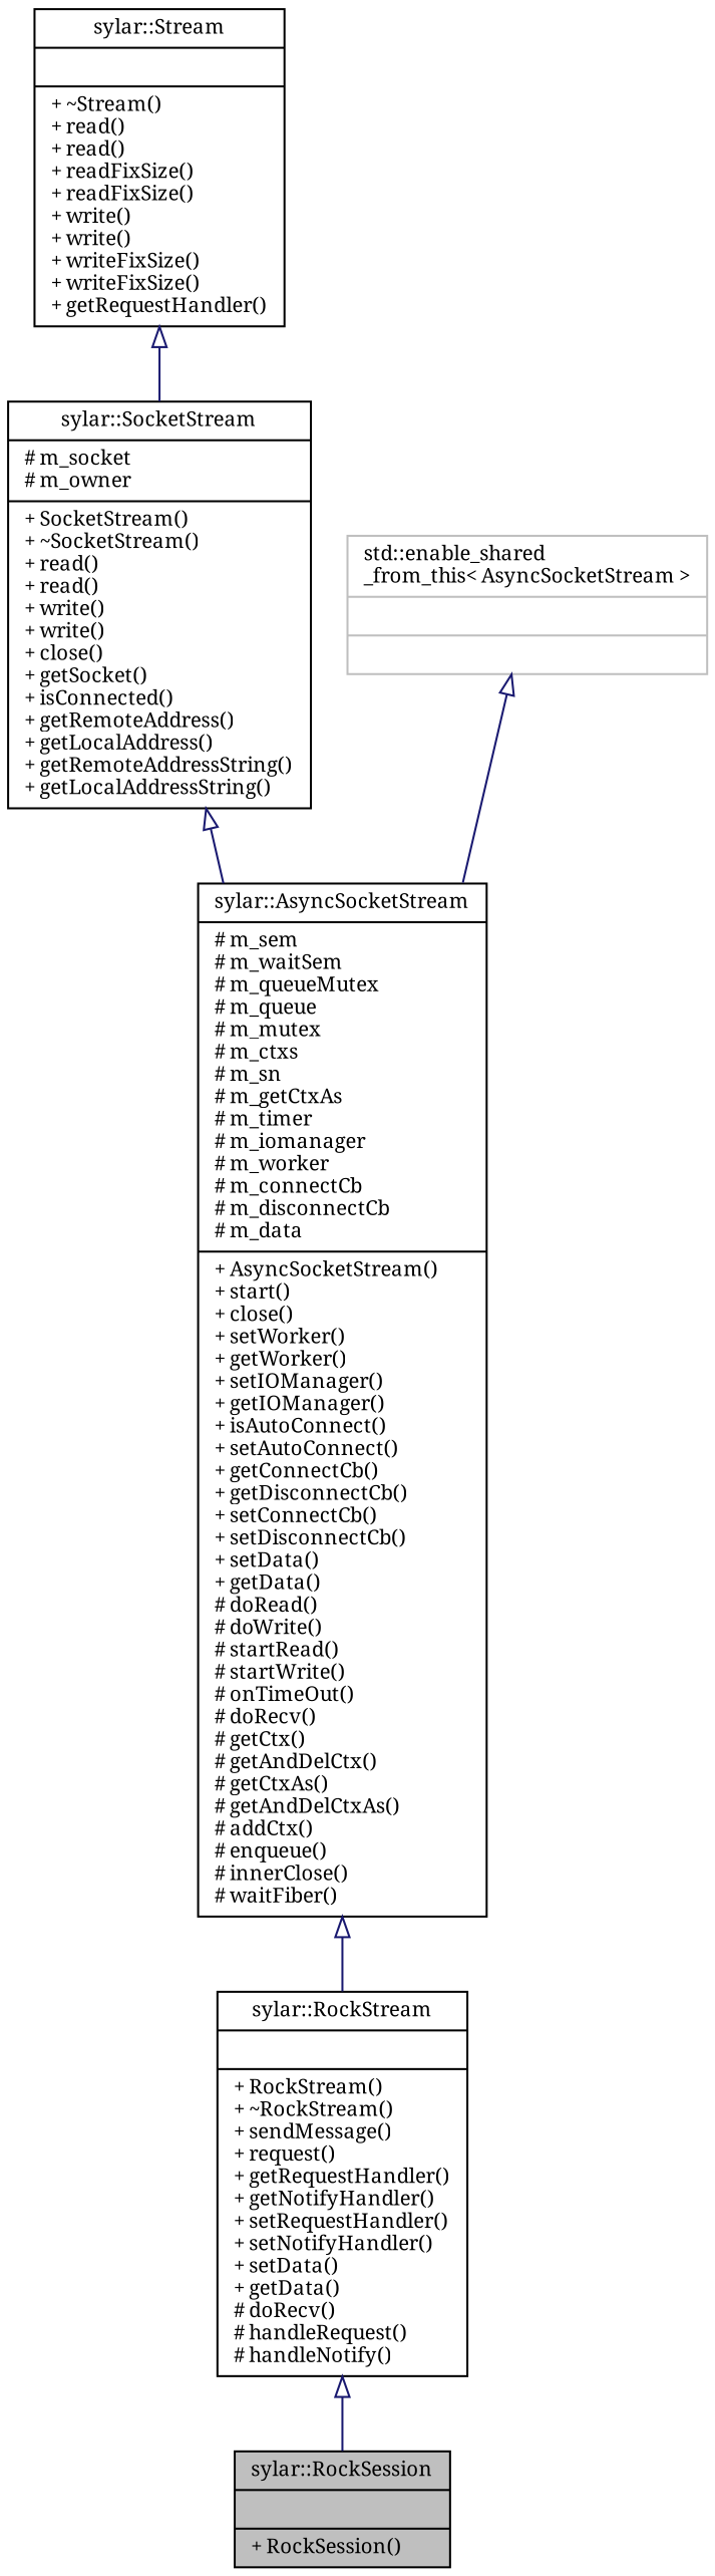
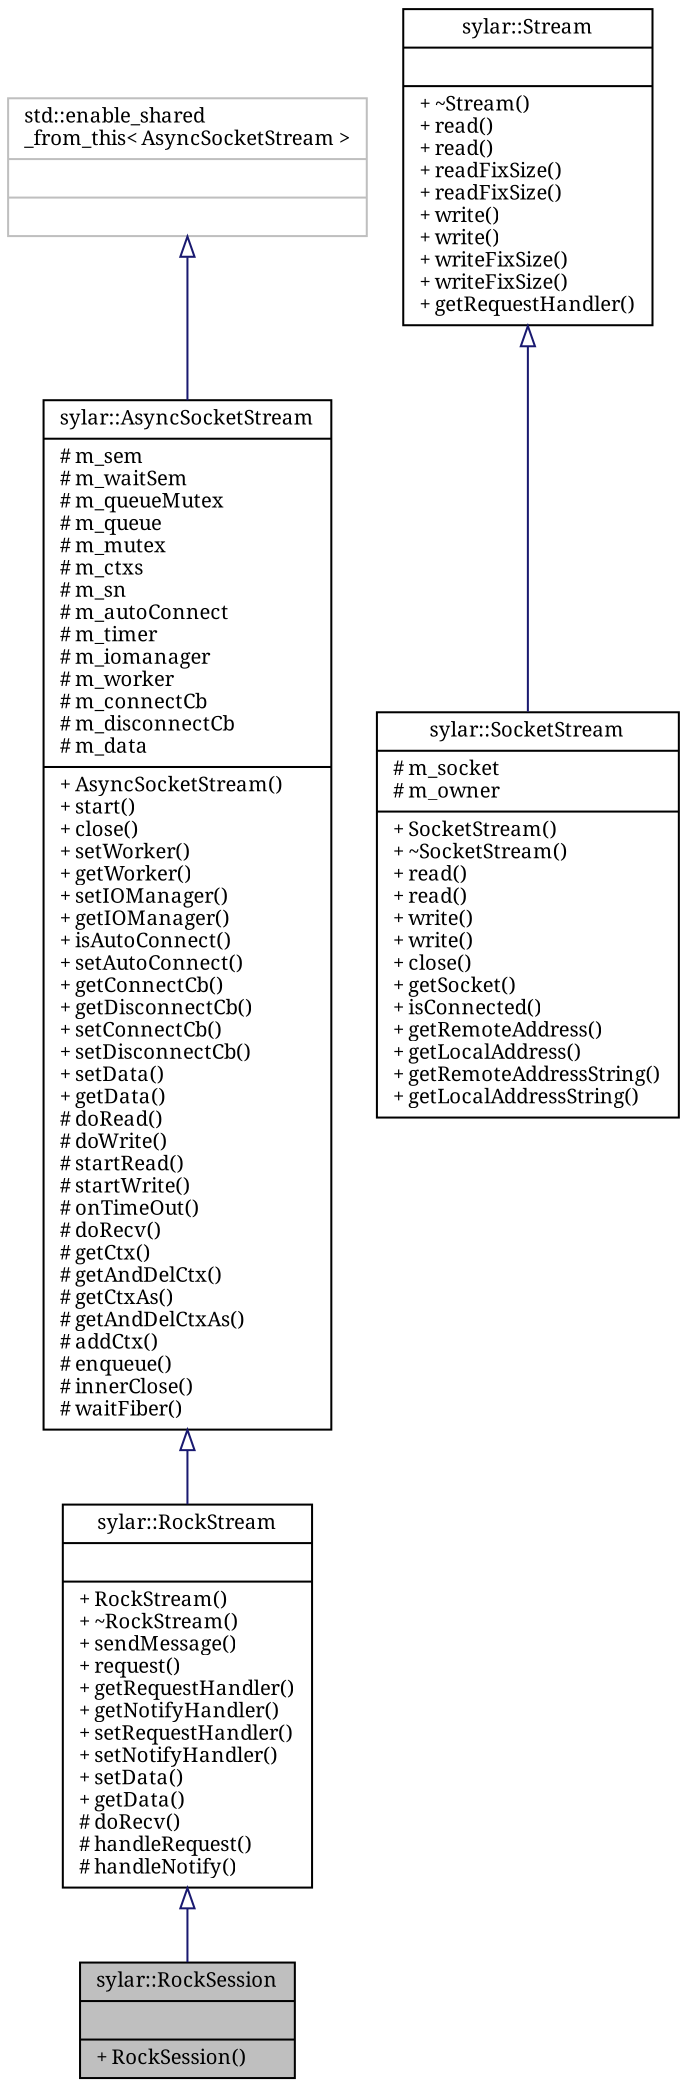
  digraph {
    fontname="Noto Serif"
    node [color=black fillcolor=white fontname="Noto Serif" fontsize=10 shape=record style=filled]
    edge [arrowtail=onormal color=midnightblue dir=back fontname="Noto Serif" fontsize=10 labelfontname=Helvetica labelfontsize=10 style=solid]
    n1 [fillcolor=grey75 fontcolor=black height=0.2 label="{sylar::RockSession\n||+ RockSession()\l}" width=0.4]
    n2 [height=0.2 label="{sylar::RockStream\n||+ RockStream()\l+ ~RockStream()\l+ sendMessage()\l+ request()\l+ getRequestHandler()\l+ getNotifyHandler()\l+ setRequestHandler()\l+ setNotifyHandler()\l+ setData()\l+ getData()\l# doRecv()\l# handleRequest()\l# handleNotify()\l}" width=0.4]
-   n3 [height=0.2 label="{sylar::AsyncSocketStream\n|# m_sem\l# m_waitSem\l# m_queueMutex\l# m_queue\l# m_mutex\l# m_ctxs\l# m_sn\l# m_getCtxAs\l# m_timer\l# m_iomanager\l# m_worker\l# m_connectCb\l# m_disconnectCb\l# m_data\l|+ AsyncSocketStream()\l+ start()\l+ close()\l+ setWorker()\l+ getWorker()\l+ setIOManager()\l+ getIOManager()\l+ isAutoConnect()\l+ setAutoConnect()\l+ getConnectCb()\l+ getDisconnectCb()\l+ setConnectCb()\l+ setDisconnectCb()\l+ setData()\l+ getData()\l# doRead()\l# doWrite()\l# startRead()\l# startWrite()\l# onTimeOut()\l# doRecv()\l# getCtx()\l# getAndDelCtx()\l# getCtxAs()\l# getAndDelCtxAs()\l# addCtx()\l# enqueue()\l# innerClose()\l# waitFiber()\l}" width=0.4]
+   n3 [height=0.2 label="{sylar::AsyncSocketStream\n|# m_sem\l# m_waitSem\l# m_queueMutex\l# m_queue\l# m_mutex\l# m_ctxs\l# m_sn\l# m_autoConnect\l# m_timer\l# m_iomanager\l# m_worker\l# m_connectCb\l# m_disconnectCb\l# m_data\l|+ AsyncSocketStream()\l+ start()\l+ close()\l+ setWorker()\l+ getWorker()\l+ setIOManager()\l+ getIOManager()\l+ isAutoConnect()\l+ setAutoConnect()\l+ getConnectCb()\l+ getDisconnectCb()\l+ setConnectCb()\l+ setDisconnectCb()\l+ setData()\l+ getData()\l# doRead()\l# doWrite()\l# startRead()\l# startWrite()\l# onTimeOut()\l# doRecv()\l# getCtx()\l# getAndDelCtx()\l# getCtxAs()\l# getAndDelCtxAs()\l# addCtx()\l# enqueue()\l# innerClose()\l# waitFiber()\l}" width=0.4]
    n4 [height=0.2 label="{sylar::SocketStream\n|# m_socket\l# m_owner\l|+ SocketStream()\l+ ~SocketStream()\l+ read()\l+ read()\l+ write()\l+ write()\l+ close()\l+ getSocket()\l+ isConnected()\l+ getRemoteAddress()\l+ getLocalAddress()\l+ getRemoteAddressString()\l+ getLocalAddressString()\l}" width=0.4]
    n5 [height=0.2 label="{sylar::Stream\n||+ ~Stream()\l+ read()\l+ read()\l+ readFixSize()\l+ readFixSize()\l+ write()\l+ write()\l+ writeFixSize()\l+ writeFixSize()\l+ getRequestHandler()\l}" width=0.4]
    n6 [color=grey75 height=0.2 label="{std::enable_shared\l_from_this\< AsyncSocketStream \>\n||}" width=0.4]
    n2 -> n1
    n3 -> n2
-   n4 -> n3
    n5 -> n4
    n6 -> n3
  }
